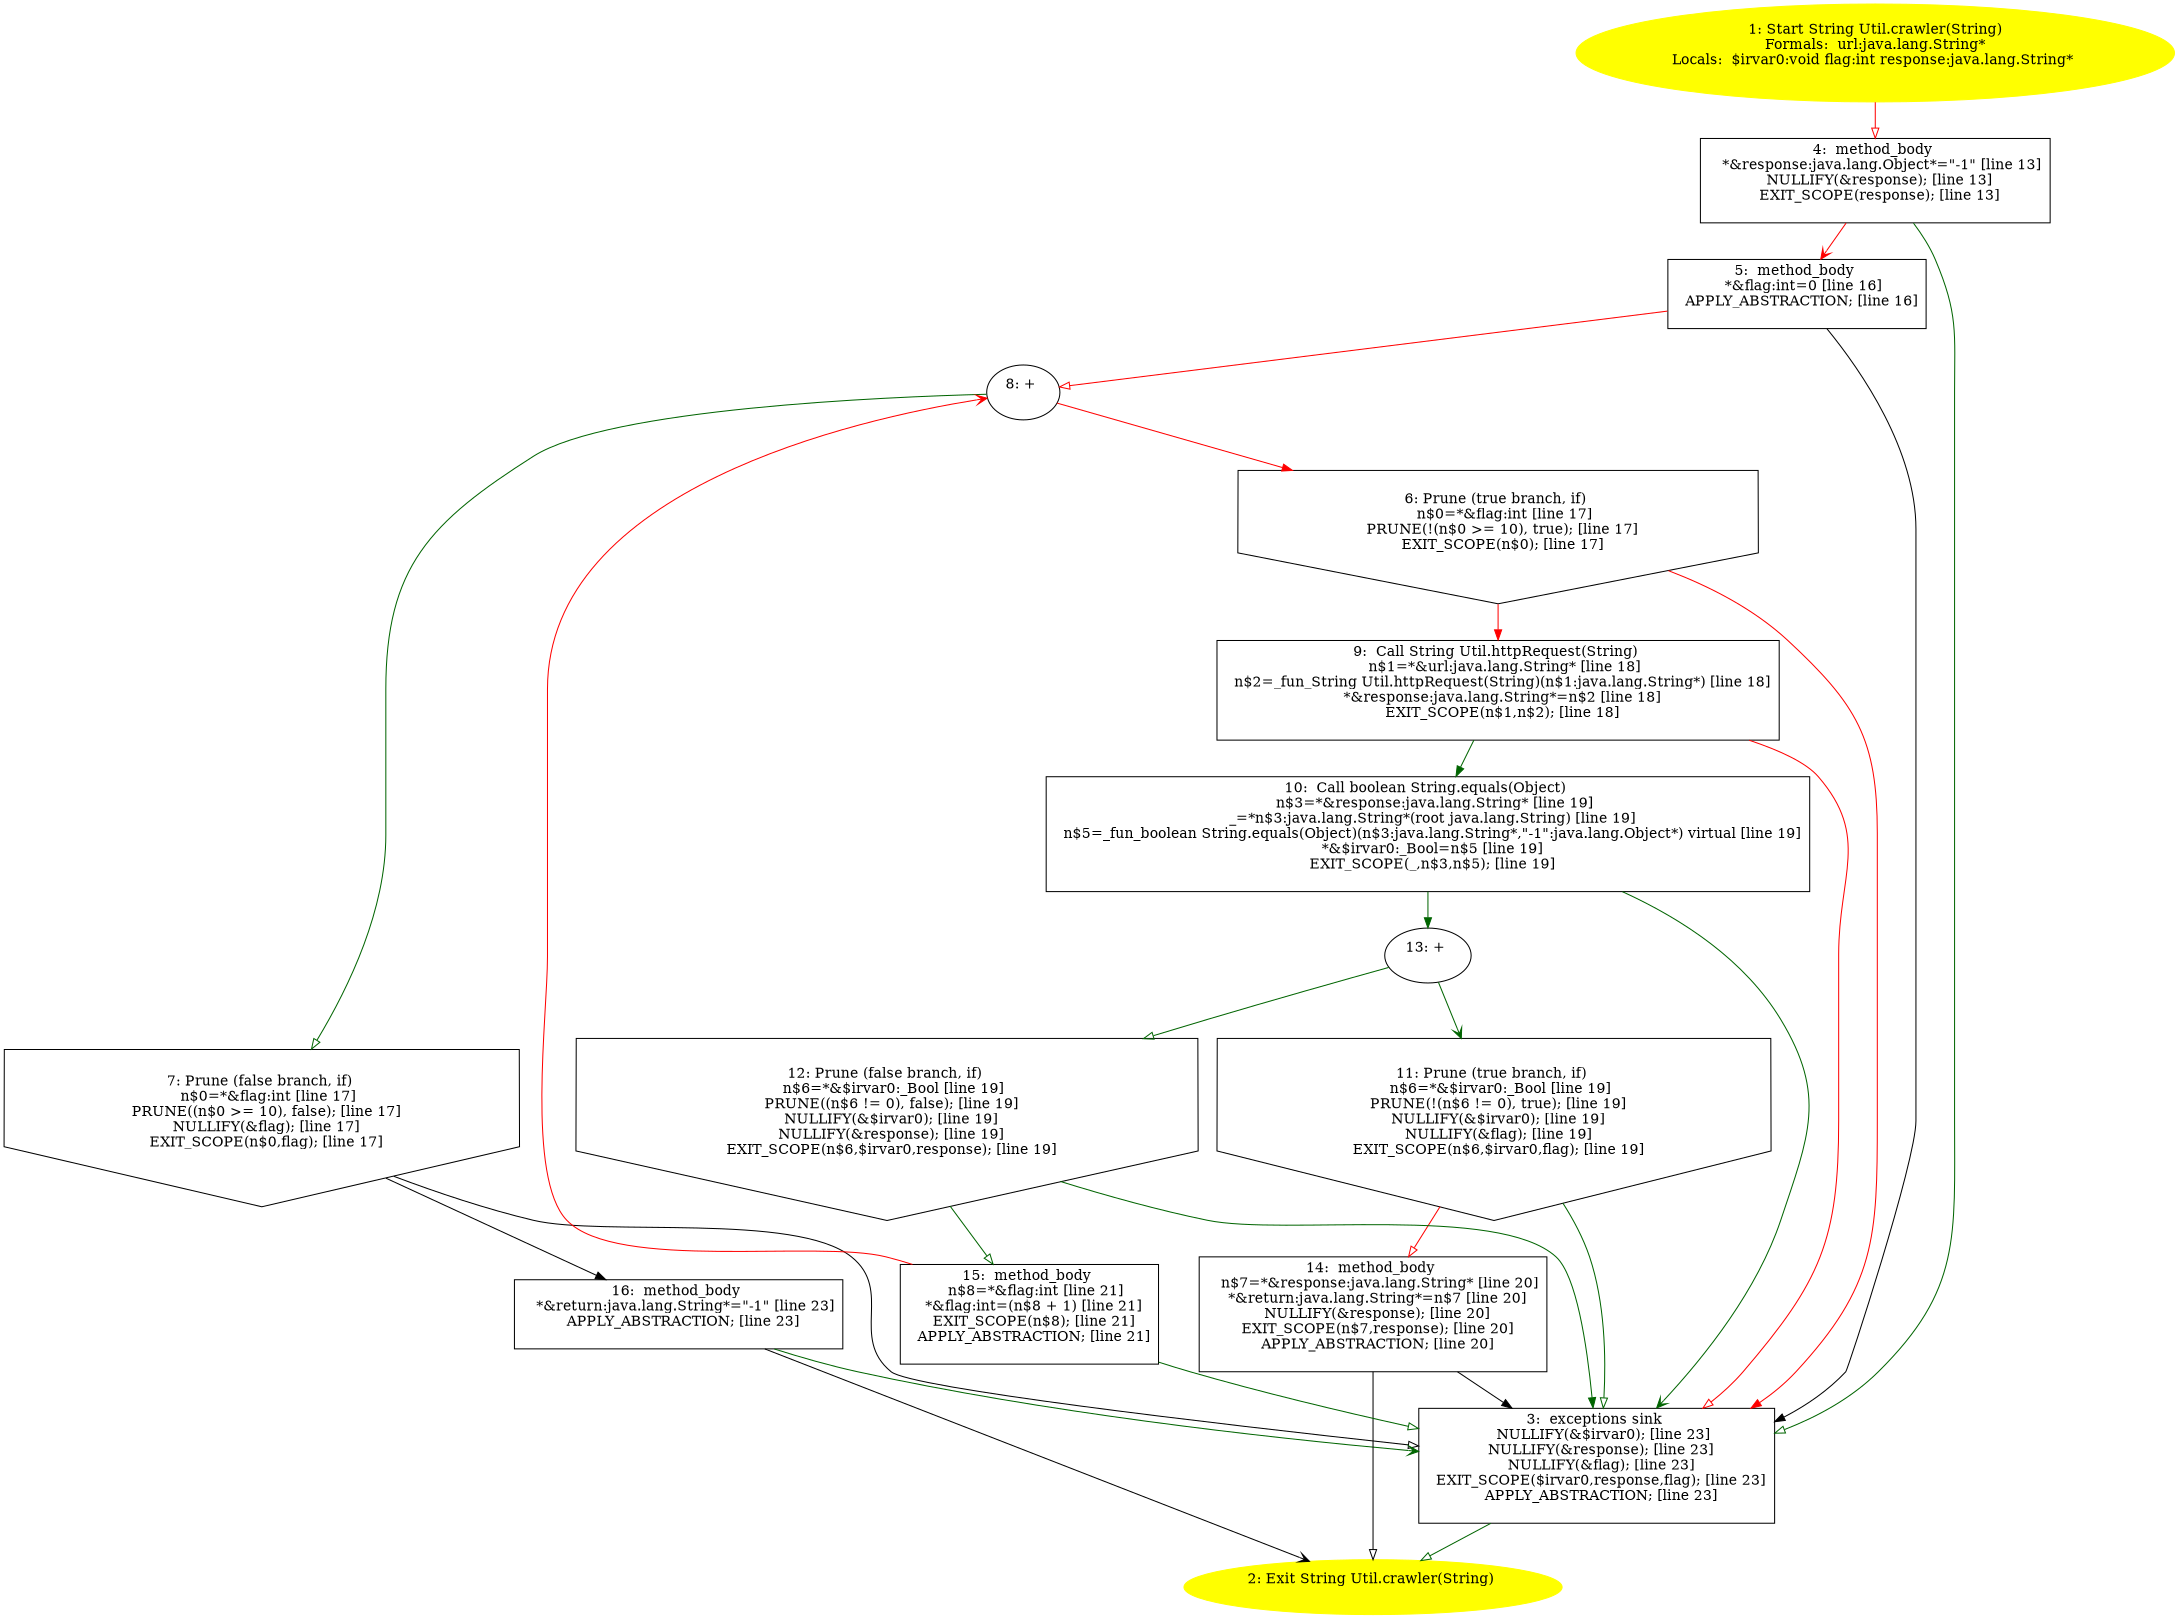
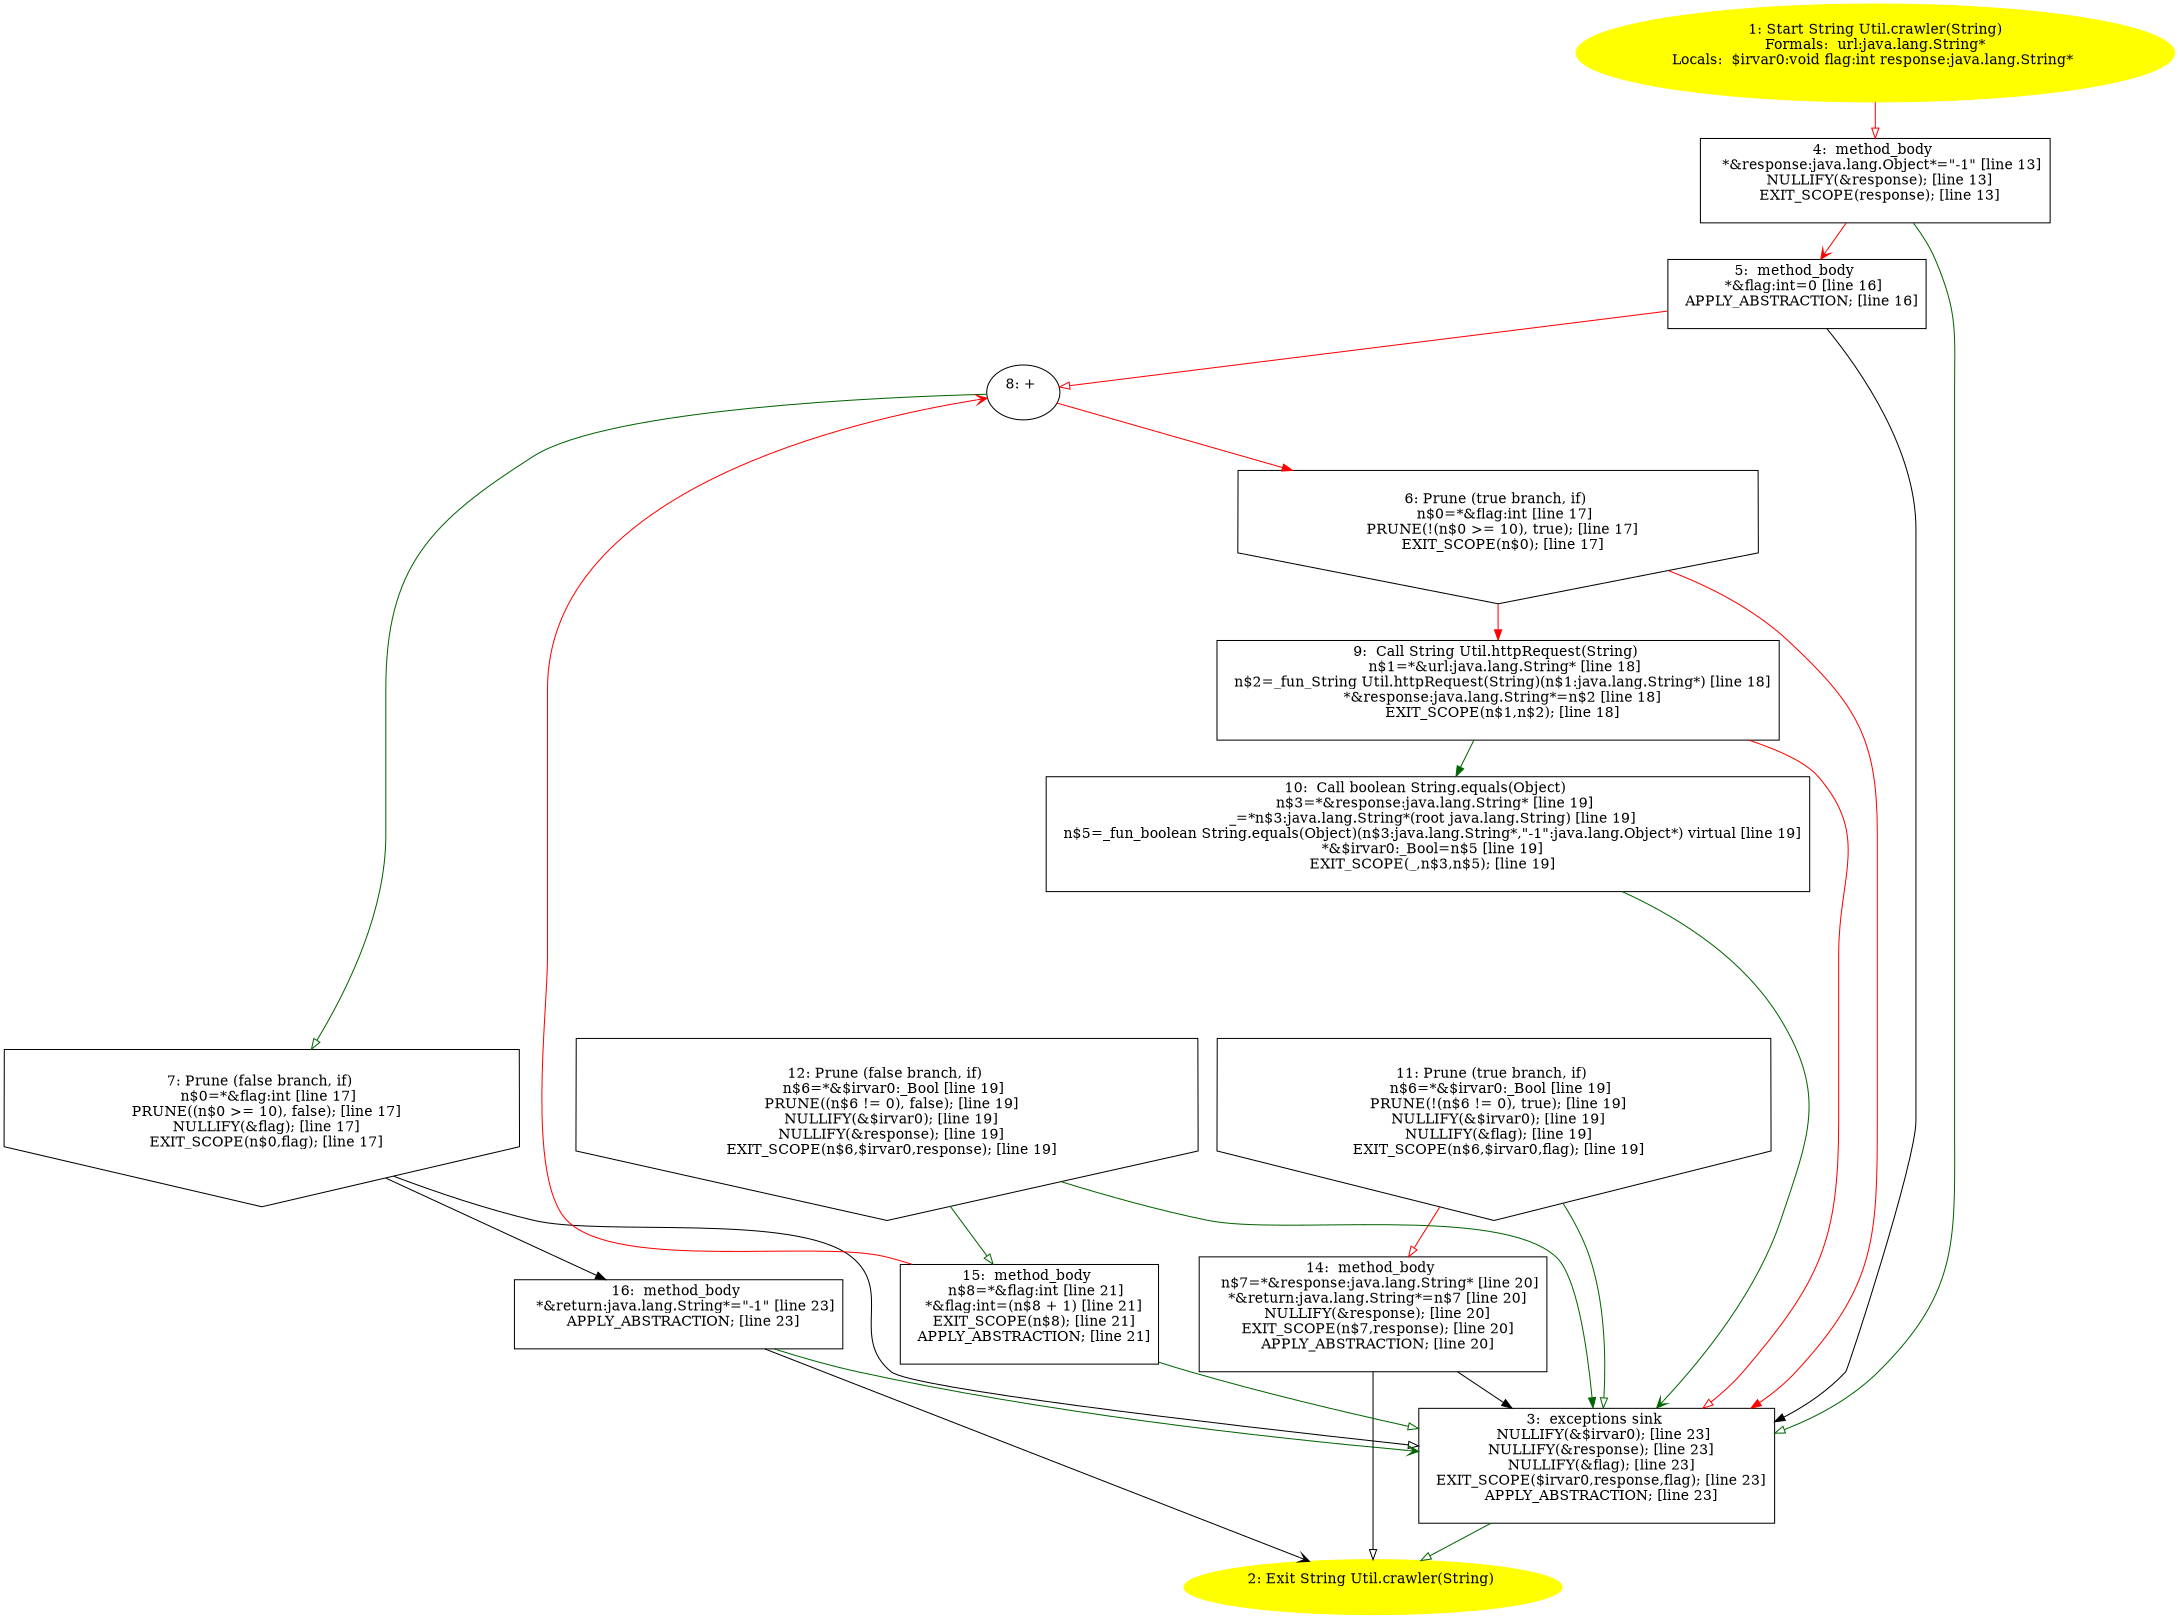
  digraph {
    node [shape=box]
    edge [color=darkgreen arrowhead=onormal]
    n1 [color=yellow label="1: Start String Util.crawler(String)\nFormals:  url:java.lang.String*\nLocals:  $irvar0:void flag:int response:java.lang.String* \n  " style=filled shape=""]
    n2 [label="4:  method_body \n   *&response:java.lang.Object*=\"-1\" [line 13]\n  NULLIFY(&response); [line 13]\n  EXIT_SCOPE(response); [line 13]\n "]
    n3 [label="3:  exceptions sink \n   NULLIFY(&$irvar0); [line 23]\n  NULLIFY(&response); [line 23]\n  NULLIFY(&flag); [line 23]\n  EXIT_SCOPE($irvar0,response,flag); [line 23]\n  APPLY_ABSTRACTION; [line 23]\n "]
    n4 [label="5:  method_body \n   *&flag:int=0 [line 16]\n  APPLY_ABSTRACTION; [line 16]\n "]
    n5 [color=yellow label="2: Exit String Util.crawler(String) \n  " style=filled shape=""]
    n6 [label="8: + \n  " shape=""]
    n7 [label="6: Prune (true branch, if) \n   n$0=*&flag:int [line 17]\n  PRUNE(!(n$0 >= 10), true); [line 17]\n  EXIT_SCOPE(n$0); [line 17]\n " shape=invhouse]
    n8 [label="7: Prune (false branch, if) \n   n$0=*&flag:int [line 17]\n  PRUNE((n$0 >= 10), false); [line 17]\n  NULLIFY(&flag); [line 17]\n  EXIT_SCOPE(n$0,flag); [line 17]\n " shape=invhouse]
    n9 [label="9:  Call String Util.httpRequest(String) \n   n$1=*&url:java.lang.String* [line 18]\n  n$2=_fun_String Util.httpRequest(String)(n$1:java.lang.String*) [line 18]\n  *&response:java.lang.String*=n$2 [line 18]\n  EXIT_SCOPE(n$1,n$2); [line 18]\n "]
    n10 [label="10:  Call boolean String.equals(Object) \n   n$3=*&response:java.lang.String* [line 19]\n  _=*n$3:java.lang.String*(root java.lang.String) [line 19]\n  n$5=_fun_boolean String.equals(Object)(n$3:java.lang.String*,\"-1\":java.lang.Object*) virtual [line 19]\n  *&$irvar0:_Bool=n$5 [line 19]\n  EXIT_SCOPE(_,n$3,n$5); [line 19]\n "]
    n11 [label="16:  method_body \n   *&return:java.lang.String*=\"-1\" [line 23]\n  APPLY_ABSTRACTION; [line 23]\n "]
-   n12 [label="13: + \n  " shape=""]
    n13 [label="11: Prune (true branch, if) \n   n$6=*&$irvar0:_Bool [line 19]\n  PRUNE(!(n$6 != 0), true); [line 19]\n  NULLIFY(&$irvar0); [line 19]\n  NULLIFY(&flag); [line 19]\n  EXIT_SCOPE(n$6,$irvar0,flag); [line 19]\n " shape=invhouse]
    n14 [label="12: Prune (false branch, if) \n   n$6=*&$irvar0:_Bool [line 19]\n  PRUNE((n$6 != 0), false); [line 19]\n  NULLIFY(&$irvar0); [line 19]\n  NULLIFY(&response); [line 19]\n  EXIT_SCOPE(n$6,$irvar0,response); [line 19]\n " shape=invhouse]
    n15 [label="14:  method_body \n   n$7=*&response:java.lang.String* [line 20]\n  *&return:java.lang.String*=n$7 [line 20]\n  NULLIFY(&response); [line 20]\n  EXIT_SCOPE(n$7,response); [line 20]\n  APPLY_ABSTRACTION; [line 20]\n "]
    n16 [label="15:  method_body \n   n$8=*&flag:int [line 21]\n  *&flag:int=(n$8 + 1) [line 21]\n  EXIT_SCOPE(n$8); [line 21]\n  APPLY_ABSTRACTION; [line 21]\n "]
    n1 -> n2 [color=red]
    n2 -> n3
    n2 -> n4 [color=red arrowhead=vee]
    n3 -> n5
    n4 -> n3 [color=black arrowhead=normal]
    n4 -> n6 [color=red]
    n6 -> n7 [color=red arrowhead=normal]
    n6 -> n8
    n7 -> n3 [color=red arrowhead=normal]
    n7 -> n9 [color=red arrowhead=normal]
    n8 -> n3 [color=black]
    n8 -> n11 [color=black arrowhead=normal]
    n9 -> n3 [color=red]
    n9 -> n10 [arrowhead=normal]
    n10 -> n3 [arrowhead=vee]
-   n10 -> n12 [arrowhead=normal]
    n11 -> n3 [arrowhead=vee]
    n11 -> n5 [color=black arrowhead=vee]
-   n12 -> n13 [arrowhead=vee]
-   n12 -> n14
    n13 -> n3
    n13 -> n15 [color=red]
    n14 -> n3 [arrowhead=normal]
    n14 -> n16
    n15 -> n3 [color=black arrowhead=normal]
    n15 -> n5 [color=black]
    n16 -> n3
    n16 -> n6 [color=red arrowhead=vee]
  }
